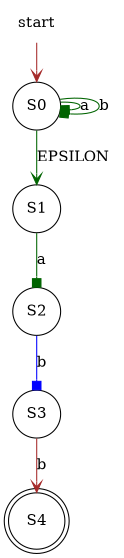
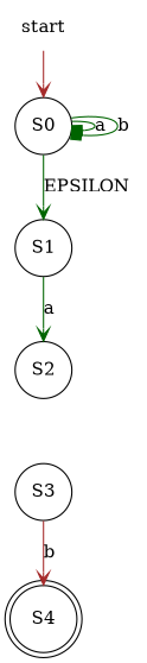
  digraph {
    rankdir=TB
    node [shape=circle]
    edge [arrowhead=box color=darkgreen]
    n1 [label=start shape=plaintext]
    n2 [label=S0]
    n3 [label=S1]
    n4 [label=S2]
    n5 [label=S3]
    n6 [label=S4 shape=doublecircle]
    n1 -> n2 [arrowhead=vee color=brown]
    n2 -> n2 [label=a]
    n2 -> n2 [label=b]
    n2 -> n3 [arrowhead=vee label=EPSILON]
-   n3 -> n4 [label=a]
-   n4 -> n5 [color=blue label=b]
+   n3 -> n4 [arrowhead=vee label=a]
    n5 -> n6 [arrowhead=vee color=brown label=b]
  }
